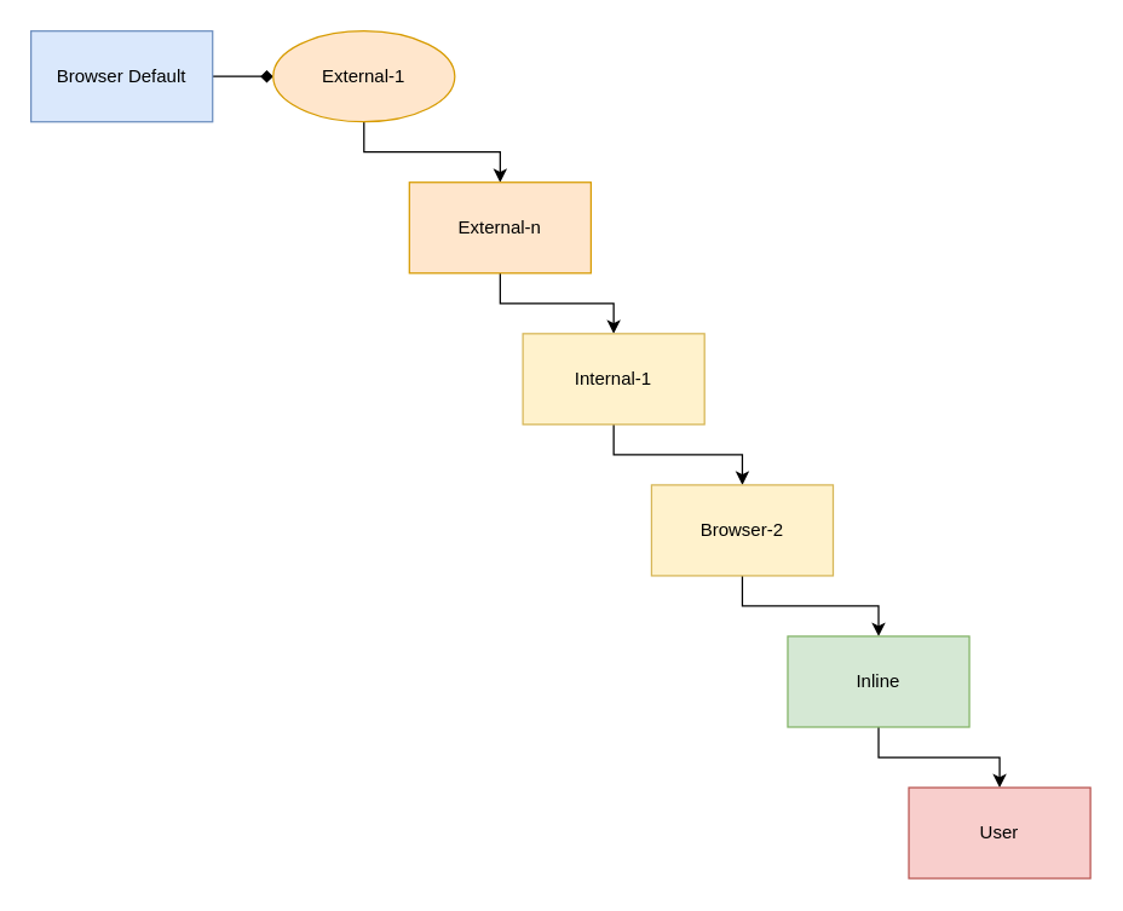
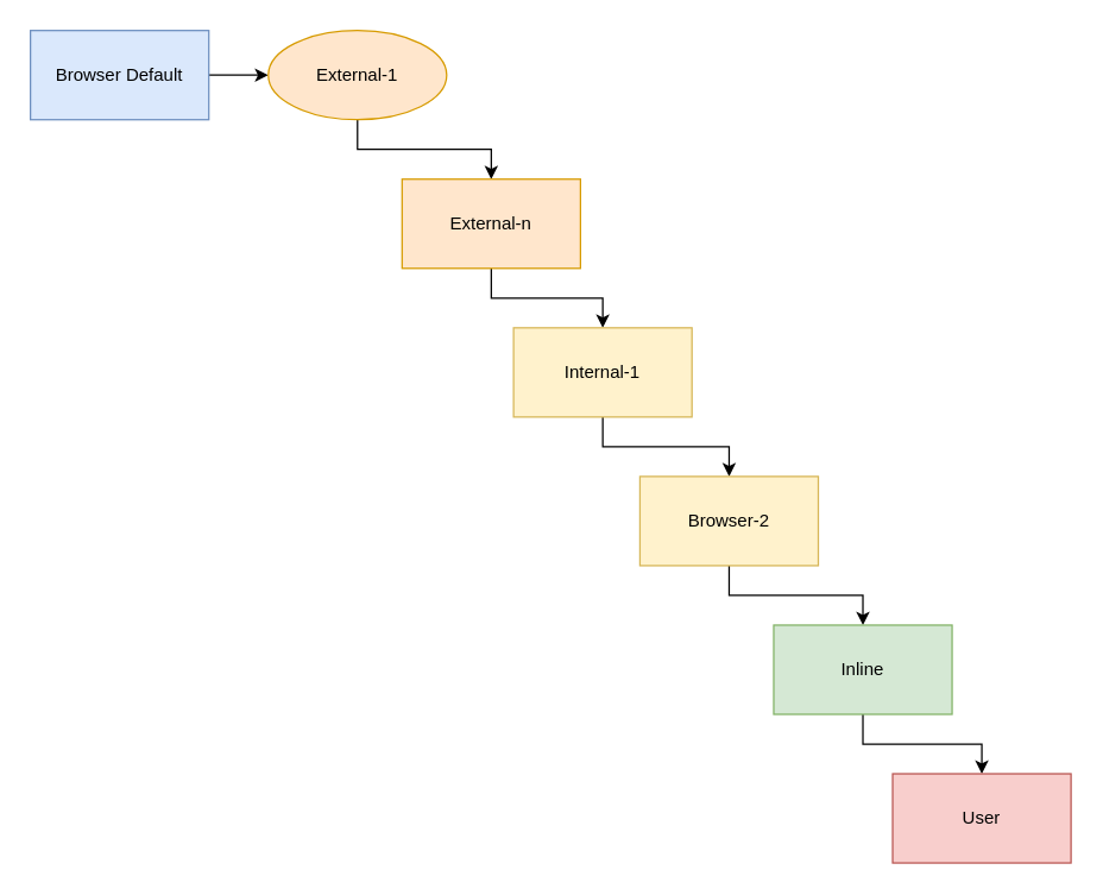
  <mxCell id="0" />
  <mxCell id="1" parent="0" />
- <mxCell id="2" value="" style="edgeStyle=orthogonalEdgeStyle;rounded=0;orthogonalLoop=1;jettySize=auto;html=1;endArrow=diamond;" edge="1" parent="1" source="3" target="5"><mxGeometry relative="1" as="geometry" /></mxCell>
+ <mxCell id="2" value="" style="edgeStyle=orthogonalEdgeStyle;rounded=0;orthogonalLoop=1;jettySize=auto;html=1;" edge="1" parent="1" source="3" target="5"><mxGeometry relative="1" as="geometry" /></mxCell>
  <mxCell id="3" value="Browser Default" style="rounded=0;whiteSpace=wrap;html=1;fillColor=#dae8fc;strokeColor=#6c8ebf;" vertex="1" parent="1"><mxGeometry x="20" y="20" width="120" height="60" as="geometry" /></mxCell>
  <mxCell id="4" style="edgeStyle=orthogonalEdgeStyle;rounded=0;orthogonalLoop=1;jettySize=auto;html=1;exitX=0.5;exitY=1;exitDx=0;exitDy=0;entryX=0.5;entryY=0;entryDx=0;entryDy=0;" edge="1" parent="1" source="5" target="7"><mxGeometry relative="1" as="geometry" /></mxCell>
  <mxCell id="5" value="External-1" style="ellipse;whiteSpace=wrap;html=1;fillColor=#ffe6cc;strokeColor=#d79b00;" vertex="1" parent="1"><mxGeometry x="180" y="20" width="120" height="60" as="geometry" /></mxCell>
  <mxCell id="6" style="edgeStyle=orthogonalEdgeStyle;rounded=0;orthogonalLoop=1;jettySize=auto;html=1;exitX=0.5;exitY=1;exitDx=0;exitDy=0;" edge="1" parent="1" source="7" target="9"><mxGeometry relative="1" as="geometry" /></mxCell>
  <mxCell id="7" value="External-n" style="rounded=0;whiteSpace=wrap;html=1;fillColor=#ffe6cc;strokeColor=#d79b00;" vertex="1" parent="1"><mxGeometry x="270" y="120" width="120" height="60" as="geometry" /></mxCell>
  <mxCell id="8" value="" style="edgeStyle=orthogonalEdgeStyle;rounded=0;orthogonalLoop=1;jettySize=auto;html=1;" edge="1" parent="1" source="9" target="11"><mxGeometry relative="1" as="geometry" /></mxCell>
  <mxCell id="9" value="Internal-1" style="rounded=0;whiteSpace=wrap;html=1;fillColor=#fff2cc;strokeColor=#d6b656;" vertex="1" parent="1"><mxGeometry x="345" y="220" width="120" height="60" as="geometry" /></mxCell>
  <mxCell id="10" value="" style="edgeStyle=orthogonalEdgeStyle;rounded=0;orthogonalLoop=1;jettySize=auto;html=1;" edge="1" parent="1" source="11" target="13"><mxGeometry relative="1" as="geometry" /></mxCell>
  <mxCell id="11" value="Browser-2" style="rounded=0;whiteSpace=wrap;html=1;fillColor=#fff2cc;strokeColor=#d6b656;" vertex="1" parent="1"><mxGeometry x="430" y="320" width="120" height="60" as="geometry" /></mxCell>
  <mxCell id="12" style="edgeStyle=orthogonalEdgeStyle;rounded=0;orthogonalLoop=1;jettySize=auto;html=1;exitX=0.5;exitY=1;exitDx=0;exitDy=0;entryX=0.5;entryY=0;entryDx=0;entryDy=0;" edge="1" parent="1" source="13" target="14"><mxGeometry relative="1" as="geometry" /></mxCell>
  <mxCell id="13" value="Inline" style="rounded=0;whiteSpace=wrap;html=1;fillColor=#d5e8d4;strokeColor=#82b366;" vertex="1" parent="1"><mxGeometry x="520" y="420" width="120" height="60" as="geometry" /></mxCell>
  <mxCell id="14" value="User" style="rounded=0;whiteSpace=wrap;html=1;fillColor=#f8cecc;strokeColor=#b85450;" vertex="1" parent="1"><mxGeometry x="600" y="520" width="120" height="60" as="geometry" /></mxCell>
